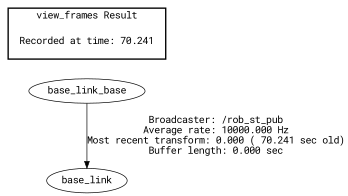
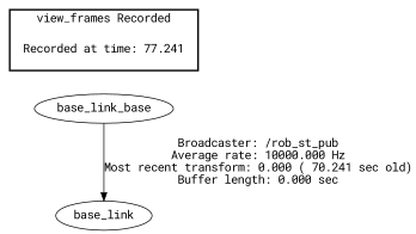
  digraph {
    fontname="Roboto Mono"
    node [fontname="Roboto Mono"]
    edge [fontname="Roboto Mono"]
-   "Recorded at time: 70.241" [shape=plaintext]
+   "Recorded at time: 70.241" [shape=plaintext label="Recorded at time: 77.241"]
    n2 [label=base_link_base]
    base_link
    subgraph cluster_1 {
      color=black
-     label="view_frames Result"
+     label="view_frames Recorded"
      style=bold
      "Recorded at time: 70.241"
    }
    "Recorded at time: 70.241" -> n2 [style=invis]
    n2 -> base_link [label="Broadcaster: /rob_st_pub\nAverage rate: 10000.000 Hz\nMost recent transform: 0.000 ( 70.241 sec old)\nBuffer length: 0.000 sec\n"]
  }
